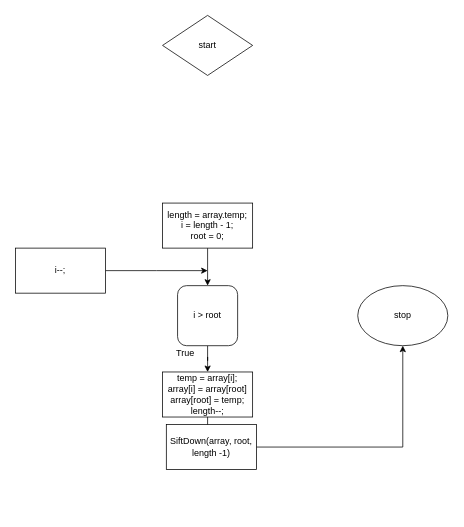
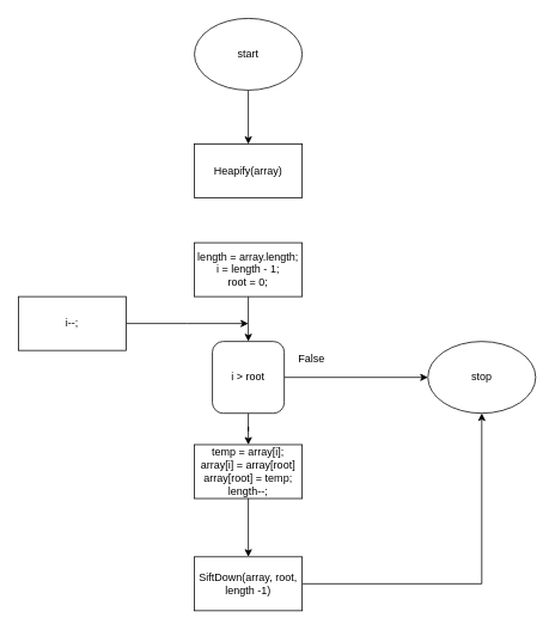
  <mxCell id="0" />
  <mxCell id="1" parent="0" />
- <mxCell id="3" value="start" style="rhombus;whiteSpace=wrap;html=1;" vertex="1" parent="1"><mxGeometry x="216" y="20" width="120" height="80" as="geometry" /></mxCell>
+ <mxCell id="2" value="" style="edgeStyle=orthogonalEdgeStyle;rounded=0;orthogonalLoop=1;jettySize=auto;html=1;" edge="1" parent="1" source="3" target="5"><mxGeometry relative="1" as="geometry" /></mxCell>
+ <mxCell id="3" value="start" style="ellipse;whiteSpace=wrap;html=1;" vertex="1" parent="1"><mxGeometry x="216" y="20" width="120" height="80" as="geometry" /></mxCell>
  <mxCell id="4" value="stop" style="ellipse;whiteSpace=wrap;html=1;" vertex="1" parent="1"><mxGeometry x="476" y="380" width="120" height="80" as="geometry" /></mxCell>
+ <mxCell id="5" value="Heapify(array)" style="rounded=0;whiteSpace=wrap;html=1;" vertex="1" parent="1"><mxGeometry x="216" y="160" width="120" height="60" as="geometry" /></mxCell>
  <mxCell id="6" value="" style="edgeStyle=orthogonalEdgeStyle;rounded=0;orthogonalLoop=1;jettySize=auto;html=1;" edge="1" parent="1" source="7" target="10"><mxGeometry relative="1" as="geometry" /></mxCell>
- <mxCell id="7" value="length = array.temp;&lt;br&gt;i = length - 1;&lt;br&gt;root = 0;" style="rounded=0;whiteSpace=wrap;html=1;" vertex="1" parent="1"><mxGeometry x="216" y="270" width="120" height="60" as="geometry" /></mxCell>
+ <mxCell id="7" value="length = array.length;&lt;br&gt;i = length - 1;&lt;br&gt;root = 0;" style="rounded=0;whiteSpace=wrap;html=1;" vertex="1" parent="1"><mxGeometry x="216" y="270" width="120" height="60" as="geometry" /></mxCell>
  <mxCell id="8" value="" style="edgeStyle=orthogonalEdgeStyle;rounded=0;orthogonalLoop=1;jettySize=auto;html=1;" edge="1" parent="1" source="10" target="12"><mxGeometry relative="1" as="geometry" /></mxCell>
+ <mxCell id="9" style="edgeStyle=orthogonalEdgeStyle;rounded=0;orthogonalLoop=1;jettySize=auto;html=1;" edge="1" parent="1" source="10" target="4"><mxGeometry relative="1" as="geometry" /></mxCell>
  <mxCell id="10" value="i &amp;gt; root" style="whiteSpace=wrap;html=1;rounded=1;" vertex="1" parent="1"><mxGeometry x="236" y="380" width="80" height="80" as="geometry" /></mxCell>
  <mxCell id="11" value="" style="edgeStyle=orthogonalEdgeStyle;rounded=0;orthogonalLoop=1;jettySize=auto;html=1;" edge="1" parent="1" source="12" target="14"><mxGeometry relative="1" as="geometry" /></mxCell>
  <mxCell id="12" value="temp = array[i];&lt;br&gt;array[i] = array[root]&lt;br&gt;array[root] = temp;&lt;br&gt;length--;" style="rounded=0;whiteSpace=wrap;html=1;" vertex="1" parent="1"><mxGeometry x="216" y="495" width="120" height="60" as="geometry" /></mxCell>
  <mxCell id="13" style="edgeStyle=orthogonalEdgeStyle;rounded=0;orthogonalLoop=1;jettySize=auto;html=1;" edge="1" parent="1" source="14" target="4"><mxGeometry relative="1" as="geometry" /></mxCell>
- <mxCell id="14" value="SiftDown(array, root, length -1)" style="rounded=0;whiteSpace=wrap;html=1;" vertex="1" parent="1"><mxGeometry x="221" y="565" width="120" height="60" as="geometry" /></mxCell>
+ <mxCell id="14" value="SiftDown(array, root, length -1)" style="rounded=0;whiteSpace=wrap;html=1;" vertex="1" parent="1"><mxGeometry x="216" y="620" width="120" height="60" as="geometry" /></mxCell>
  <mxCell id="15" style="edgeStyle=orthogonalEdgeStyle;rounded=0;orthogonalLoop=1;jettySize=auto;html=1;" edge="1" parent="1" source="16"><mxGeometry relative="1" as="geometry"><mxPoint x="276" y="360" as="targetPoint" /></mxGeometry></mxCell>
  <mxCell id="16" value="i--;" style="rounded=0;whiteSpace=wrap;html=1;" vertex="1" parent="1"><mxGeometry x="20" y="330" width="120" height="60" as="geometry" /></mxCell>
- <mxCell id="17" value="True" style="text;html=1;align=center;verticalAlign=middle;resizable=0;points=[];autosize=1;" vertex="1" parent="1"><mxGeometry x="226" y="460" width="40" height="20" as="geometry" /></mxCell>
+ <mxCell id="18" value="False" style="text;html=1;align=center;verticalAlign=middle;resizable=0;points=[];autosize=1;" vertex="1" parent="1"><mxGeometry x="326" y="390" width="40" height="20" as="geometry" /></mxCell>
